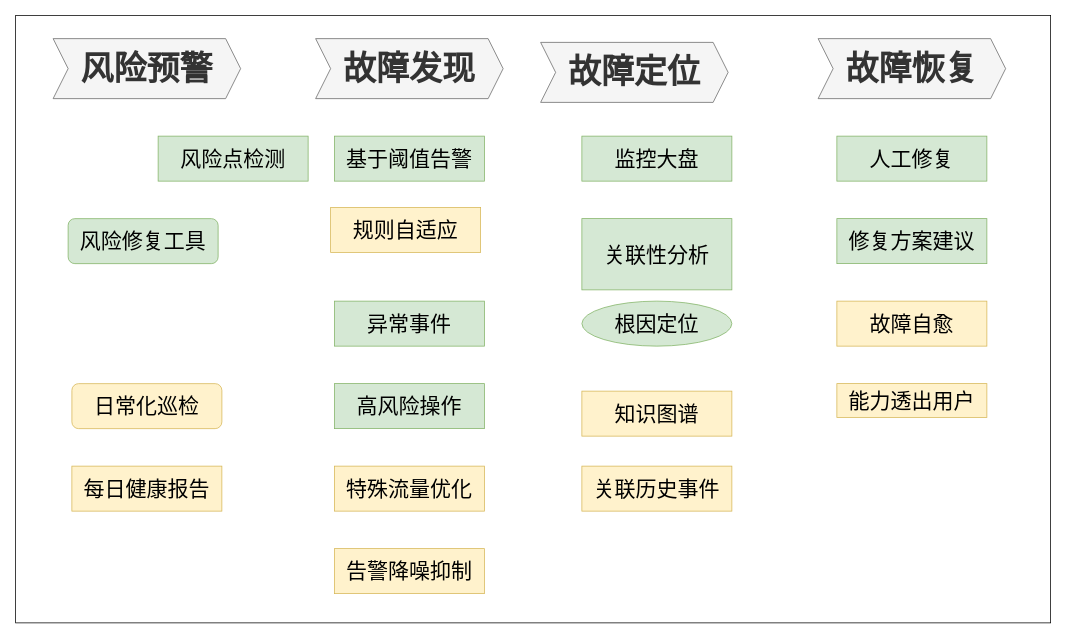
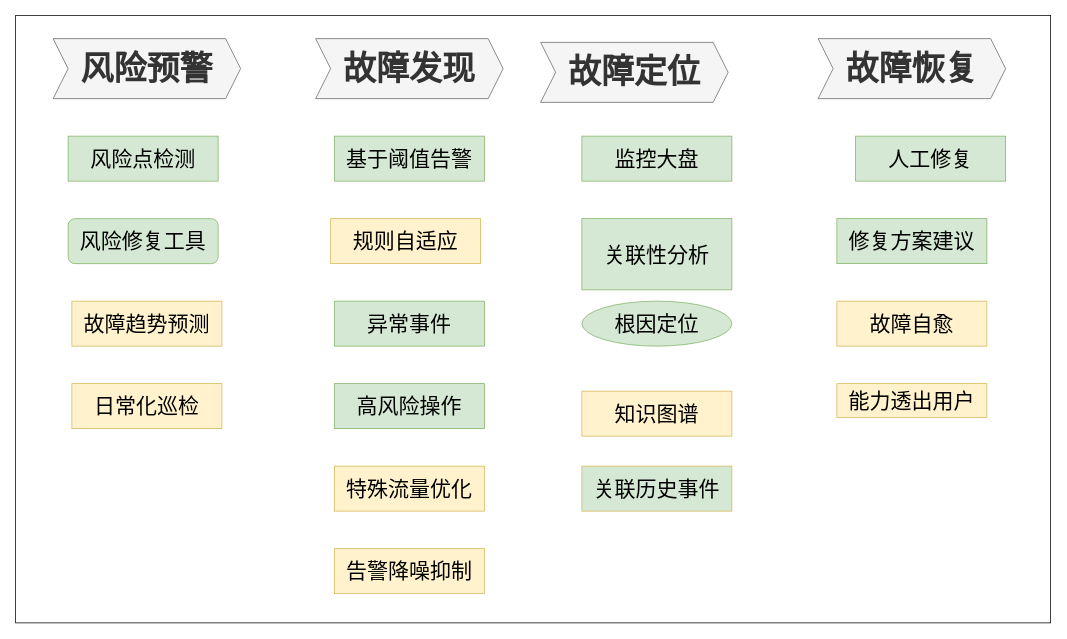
  <mxCell id="0" />
  <mxCell id="1" parent="0" />
  <mxCell id="2" value="" style="rounded=0;whiteSpace=wrap;html=1;" vertex="1" parent="1"><mxGeometry x="20" y="20" width="1380" height="810" as="geometry" /></mxCell>
  <mxCell id="3" value="&lt;b style=&quot;border-color: var(--border-color);&quot;&gt;&lt;font style=&quot;border-color: var(--border-color); font-size: 44px;&quot;&gt;风险预警&lt;/font&gt;&lt;/b&gt;" style="shape=step;perimeter=stepPerimeter;whiteSpace=wrap;html=1;fixedSize=1;fillColor=#f5f5f5;fontColor=#333333;strokeColor=#666666;" vertex="1" parent="1"><mxGeometry x="70" y="51" width="250" height="80" as="geometry" /></mxCell>
  <mxCell id="4" value="&lt;b style=&quot;border-color: var(--border-color);&quot;&gt;&lt;font style=&quot;border-color: var(--border-color); font-size: 44px;&quot;&gt;故障发现&lt;/font&gt;&lt;/b&gt;" style="shape=step;perimeter=stepPerimeter;whiteSpace=wrap;html=1;fixedSize=1;fillColor=#f5f5f5;fontColor=#333333;strokeColor=#666666;" vertex="1" parent="1"><mxGeometry x="420" y="51" width="250" height="80" as="geometry" /></mxCell>
  <mxCell id="5" value="&lt;b style=&quot;border-color: var(--border-color);&quot;&gt;&lt;font style=&quot;border-color: var(--border-color); font-size: 44px;&quot;&gt;故障定位&lt;/font&gt;&lt;/b&gt;" style="shape=step;perimeter=stepPerimeter;whiteSpace=wrap;html=1;fixedSize=1;fillColor=#f5f5f5;fontColor=#333333;strokeColor=#666666;" vertex="1" parent="1"><mxGeometry x="720" y="56" width="250" height="80" as="geometry" /></mxCell>
  <mxCell id="6" value="&lt;b style=&quot;border-color: var(--border-color);&quot;&gt;&lt;font style=&quot;border-color: var(--border-color); font-size: 44px;&quot;&gt;故障恢复&lt;/font&gt;&lt;/b&gt;" style="shape=step;perimeter=stepPerimeter;whiteSpace=wrap;html=1;fixedSize=1;fillColor=#f5f5f5;fontColor=#333333;strokeColor=#666666;" vertex="1" parent="1"><mxGeometry x="1090" y="51" width="250" height="80" as="geometry" /></mxCell>
  <mxCell id="7" value="&lt;font style=&quot;font-size: 28px;&quot;&gt;监控大盘&lt;/font&gt;" style="rounded=0;whiteSpace=wrap;html=1;fillColor=#d5e8d4;strokeColor=#82b366;" vertex="1" parent="1"><mxGeometry x="775" y="181" width="200" height="60" as="geometry" /></mxCell>
- <mxCell id="8" value="&lt;font style=&quot;font-size: 28px;&quot;&gt;日常化巡检&lt;/font&gt;" style="whiteSpace=wrap;html=1;fillColor=#fff2cc;strokeColor=#d6b656;rounded=1;" vertex="1" parent="1"><mxGeometry x="95" y="511" width="200" height="60" as="geometry" /></mxCell>
- <mxCell id="9" value="&lt;font style=&quot;font-size: 28px;&quot;&gt;每日健康报告&lt;/font&gt;" style="rounded=0;whiteSpace=wrap;html=1;fillColor=#fff2cc;strokeColor=#d6b656;" vertex="1" parent="1"><mxGeometry x="95" y="621" width="200" height="60" as="geometry" /></mxCell>
- <mxCell id="10" value="&lt;font style=&quot;font-size: 28px;&quot;&gt;人工修复&lt;/font&gt;" style="rounded=0;whiteSpace=wrap;html=1;fillColor=#d5e8d4;strokeColor=#82b366;" vertex="1" parent="1"><mxGeometry x="1115" y="181" width="200" height="60" as="geometry" /></mxCell>
+ <mxCell id="8" value="&lt;font style=&quot;font-size: 28px;&quot;&gt;日常化巡检&lt;/font&gt;" style="rounded=0;whiteSpace=wrap;html=1;fillColor=#fff2cc;strokeColor=#d6b656;" vertex="1" parent="1"><mxGeometry x="95" y="511" width="200" height="60" as="geometry" /></mxCell>
+ <mxCell id="10" value="&lt;font style=&quot;font-size: 28px;&quot;&gt;人工修复&lt;/font&gt;" style="rounded=0;whiteSpace=wrap;html=1;fillColor=#d5e8d4;strokeColor=#82b366;" vertex="1" parent="1"><mxGeometry x="1140" y="181" width="200" height="60" as="geometry" /></mxCell>
  <mxCell id="11" value="&lt;font style=&quot;font-size: 28px;&quot;&gt;修复方案建议&lt;/font&gt;" style="rounded=0;whiteSpace=wrap;html=1;fillColor=#d5e8d4;strokeColor=#82b366;" vertex="1" parent="1"><mxGeometry x="1115" y="291" width="200" height="60" as="geometry" /></mxCell>
  <mxCell id="12" value="&lt;font style=&quot;font-size: 28px;&quot;&gt;故障自愈&lt;/font&gt;" style="rounded=0;whiteSpace=wrap;html=1;fillColor=#fff2cc;strokeColor=#d6b656;" vertex="1" parent="1"><mxGeometry x="1115" y="401" width="200" height="60" as="geometry" /></mxCell>
  <mxCell id="13" value="&lt;font style=&quot;font-size: 28px;&quot;&gt;基于阈值告警&lt;/font&gt;" style="rounded=0;whiteSpace=wrap;html=1;fillColor=#d5e8d4;strokeColor=#82b366;" vertex="1" parent="1"><mxGeometry x="445" y="181" width="200" height="60" as="geometry" /></mxCell>
  <mxCell id="14" value="&lt;span style=&quot;font-size: 28px;&quot;&gt;异常事件&lt;/span&gt;" style="rounded=0;whiteSpace=wrap;html=1;fillColor=#d5e8d4;strokeColor=#82b366;" vertex="1" parent="1"><mxGeometry x="445" y="401" width="200" height="60" as="geometry" /></mxCell>
  <mxCell id="15" value="&lt;span style=&quot;font-size: 28px;&quot;&gt;知识图谱&lt;/span&gt;" style="rounded=0;whiteSpace=wrap;html=1;fillColor=#fff2cc;strokeColor=#d6b656;" vertex="1" parent="1"><mxGeometry x="775" y="521" width="200" height="60" as="geometry" /></mxCell>
  <mxCell id="16" value="&lt;span style=&quot;font-size: 28px;&quot;&gt;关联性分析&lt;/span&gt;" style="rounded=0;whiteSpace=wrap;html=1;fillColor=#d5e8d4;strokeColor=#82b366;" vertex="1" parent="1"><mxGeometry x="775" y="291" width="200" height="95" as="geometry" /></mxCell>
  <mxCell id="17" value="&lt;span style=&quot;font-size: 28px;&quot;&gt;根因定位&lt;/span&gt;" style="ellipse;whiteSpace=wrap;html=1;fillColor=#d5e8d4;strokeColor=#82b366;" vertex="1" parent="1"><mxGeometry x="775" y="401" width="200" height="60" as="geometry" /></mxCell>
+ <mxCell id="18" value="&lt;span style=&quot;font-size: 28px;&quot;&gt;故障趋势预测&lt;/span&gt;" style="rounded=0;whiteSpace=wrap;html=1;fillColor=#fff2cc;strokeColor=#d6b656;" vertex="1" parent="1"><mxGeometry x="95" y="401" width="200" height="60" as="geometry" /></mxCell>
  <mxCell id="19" value="&lt;span style=&quot;font-size: 28px;&quot;&gt;高风险操作&lt;/span&gt;" style="rounded=0;whiteSpace=wrap;html=1;fillColor=#d5e8d4;strokeColor=#82b366;" vertex="1" parent="1"><mxGeometry x="445" y="511" width="200" height="60" as="geometry" /></mxCell>
  <mxCell id="20" value="&lt;span style=&quot;font-size: 28px;&quot;&gt;特殊流量优化&lt;/span&gt;" style="rounded=0;whiteSpace=wrap;html=1;fillColor=#fff2cc;strokeColor=#d6b656;" vertex="1" parent="1"><mxGeometry x="445" y="621" width="200" height="60" as="geometry" /></mxCell>
  <mxCell id="21" value="&lt;span style=&quot;font-size: 28px;&quot;&gt;告警降噪抑制&lt;/span&gt;" style="rounded=0;whiteSpace=wrap;html=1;fillColor=#fff2cc;strokeColor=#d6b656;" vertex="1" parent="1"><mxGeometry x="445" y="731" width="200" height="60" as="geometry" /></mxCell>
  <mxCell id="22" value="&lt;span style=&quot;font-size: 28px;&quot;&gt;能力透出用户&lt;/span&gt;" style="rounded=0;whiteSpace=wrap;html=1;fillColor=#fff2cc;strokeColor=#d6b656;" vertex="1" parent="1"><mxGeometry x="1115" y="511" width="200" height="45" as="geometry" /></mxCell>
- <mxCell id="23" value="&lt;span style=&quot;font-size: 28px;&quot;&gt;规则自适应&lt;/span&gt;" style="rounded=0;whiteSpace=wrap;html=1;fillColor=#fff2cc;strokeColor=#d6b656;" vertex="1" parent="1"><mxGeometry x="440" y="276" width="200" height="60" as="geometry" /></mxCell>
- <mxCell id="24" value="&lt;font style=&quot;font-size: 28px;&quot;&gt;风险点检测&lt;/font&gt;" style="rounded=0;whiteSpace=wrap;html=1;fillColor=#d5e8d4;strokeColor=#82b366;" vertex="1" parent="1"><mxGeometry x="210" y="181" width="200" height="60" as="geometry" /></mxCell>
- <mxCell id="25" value="&lt;span style=&quot;font-size: 28px;&quot;&gt;关联历史事件&lt;/span&gt;" style="rounded=0;whiteSpace=wrap;html=1;fillColor=#fff2cc;strokeColor=#d6b656;" vertex="1" parent="1"><mxGeometry x="775" y="621" width="200" height="60" as="geometry" /></mxCell>
+ <mxCell id="23" value="&lt;span style=&quot;font-size: 28px;&quot;&gt;规则自适应&lt;/span&gt;" style="rounded=0;whiteSpace=wrap;html=1;fillColor=#fff2cc;strokeColor=#d6b656;" vertex="1" parent="1"><mxGeometry x="440" y="291" width="200" height="60" as="geometry" /></mxCell>
+ <mxCell id="24" value="&lt;font style=&quot;font-size: 28px;&quot;&gt;风险点检测&lt;/font&gt;" style="rounded=0;whiteSpace=wrap;html=1;fillColor=#d5e8d4;strokeColor=#82b366;" vertex="1" parent="1"><mxGeometry x="90" y="181" width="200" height="60" as="geometry" /></mxCell>
+ <mxCell id="25" value="&lt;span style=&quot;font-size: 28px;&quot;&gt;关联历史事件&lt;/span&gt;" style="rounded=0;whiteSpace=wrap;html=1;fillColor=#d5e8d4;strokeColor=#d6b656;" vertex="1" parent="1"><mxGeometry x="775" y="621" width="200" height="60" as="geometry" /></mxCell>
  <mxCell id="26" value="&lt;font style=&quot;font-size: 28px;&quot;&gt;风险修复工具&lt;/font&gt;" style="whiteSpace=wrap;html=1;fillColor=#d5e8d4;strokeColor=#82b366;rounded=1;" vertex="1" parent="1"><mxGeometry x="90" y="291" width="200" height="60" as="geometry" /></mxCell>
